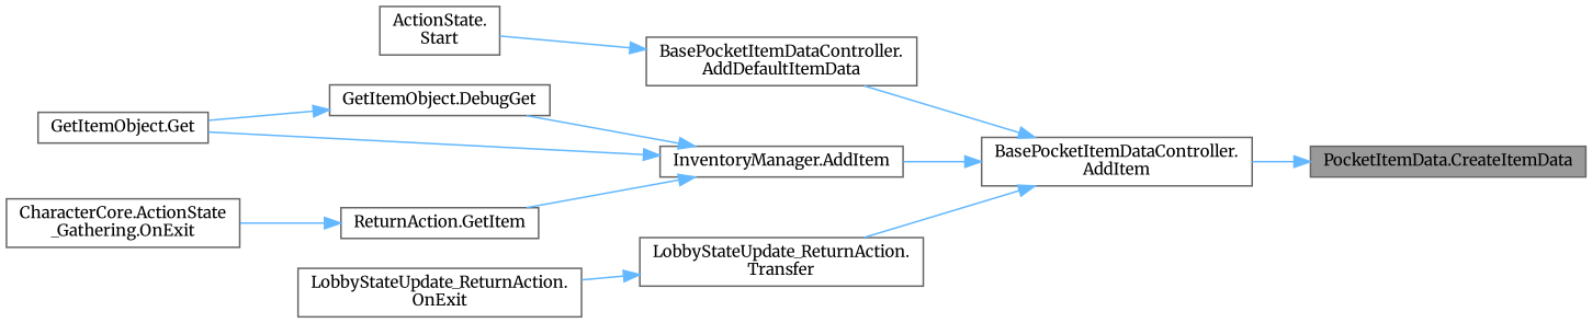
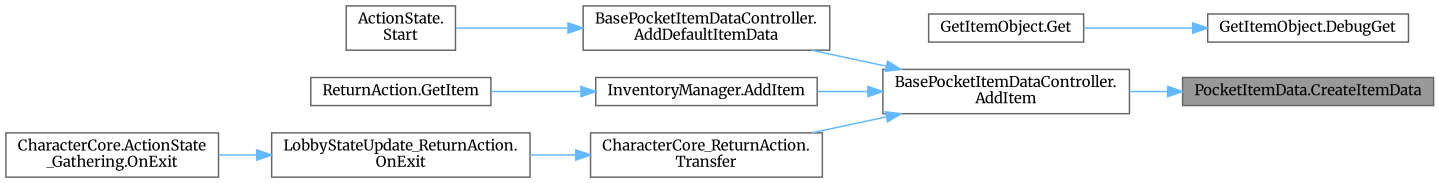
  digraph {
    fontname=Merriweather
    rankdir=RL
    node [color=grey40 fillcolor=white fontname=Merriweather fontsize=10 shape=box style=filled]
    edge [color=steelblue1 dir=back fontname=Merriweather fontsize=10 labelfontname=Helvetica labelfontsize=10 style=solid]
    n1 [color=gray40 fillcolor=grey60 fontcolor=black height=0.2 label="PocketItemData.CreateItemData" width=0.4]
    n2 [height=0.2 label="BasePocketItemDataController.\lAddItem" width=0.4]
    n3 [height=0.2 label="BasePocketItemDataController.\lAddDefaultItemData" width=0.4]
    n4 [height=0.2 label="InventoryManager.AddItem" width=0.4]
-   n5 [height=0.2 label="LobbyStateUpdate_ReturnAction.\lTransfer" width=0.4]
+   n5 [height=0.2 label="CharacterCore_ReturnAction.\lTransfer" width=0.4]
    n6 [height=0.2 label="ActionState.\lStart" width=0.4]
    n7 [height=0.2 label="GetItemObject.DebugGet" width=0.4]
    n8 [height=0.2 label="GetItemObject.Get" width=0.4]
    n9 [height=0.2 label="ReturnAction.GetItem" width=0.4]
    n10 [height=0.2 label="LobbyStateUpdate_ReturnAction.\lOnExit" width=0.4]
    n11 [height=0.2 label="CharacterCore.ActionState\l_Gathering.OnExit" width=0.4]
    n1 -> n2
    n2 -> n3
    n2 -> n4
    n2 -> n5
    n3 -> n6
-   n4 -> n7
-   n4 -> n8
    n4 -> n9
    n5 -> n10
    n7 -> n8
-   n9 -> n11
+   n10 -> n11
  }
